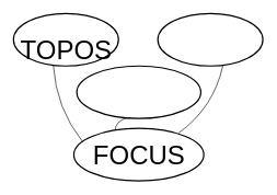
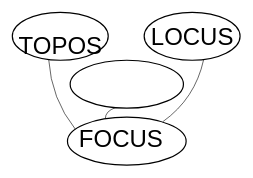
  <mxCell id="0" />
  <mxCell id="1" parent="0" />
  <mxCell id="2" value="&lt;font style=&quot;font-size: 40px&quot;&gt;TOPOS&lt;/font&gt;" style="text;html=1;align=center;verticalAlign=middle;resizable=0;points=[];autosize=1;strokeColor=none;fillColor=none;" vertex="1" parent="1"><mxGeometry x="25" y="60" width="150" height="30" as="geometry" /></mxCell>
- <mxCell id="4" value="FOCUS" style="text;html=1;align=center;verticalAlign=middle;resizable=0;points=[];autosize=1;strokeColor=none;fillColor=none;fontSize=40;" vertex="1" parent="1"><mxGeometry x="131" y="210" width="160" height="50" as="geometry" /></mxCell>
+ <mxCell id="3" value="LOCUS" style="text;html=1;align=center;verticalAlign=middle;resizable=0;points=[];autosize=1;strokeColor=none;fillColor=none;fontSize=40;" vertex="1" parent="1"><mxGeometry x="245" y="35" width="150" height="50" as="geometry" /></mxCell>
+ <mxCell id="4" value="FOCUS" style="text;html=1;align=center;verticalAlign=middle;resizable=0;points=[];autosize=1;strokeColor=none;fillColor=none;fontSize=40;" vertex="1" parent="1"><mxGeometry x="121" y="205" width="160" height="50" as="geometry" /></mxCell>
  <mxCell id="5" value="" style="ellipse;whiteSpace=wrap;html=1;fontSize=40;fillColor=none;strokeWidth=2;" vertex="1" parent="1"><mxGeometry x="20" y="20" width="160" height="80" as="geometry" /></mxCell>
  <mxCell id="6" value="" style="ellipse;whiteSpace=wrap;html=1;fontSize=40;fillColor=none;strokeWidth=2;" vertex="1" parent="1"><mxGeometry x="240" y="20" width="160" height="80" as="geometry" /></mxCell>
  <mxCell id="7" value="" style="ellipse;whiteSpace=wrap;html=1;fontSize=40;fillColor=none;strokeWidth=2;" vertex="1" parent="1"><mxGeometry x="116.5" y="100" width="189" height="80" as="geometry" /></mxCell>
  <mxCell id="8" value="" style="ellipse;whiteSpace=wrap;html=1;fontSize=40;fillColor=none;strokeWidth=2;" vertex="1" parent="1"><mxGeometry x="112" y="195" width="198" height="80" as="geometry" /></mxCell>
  <mxCell id="9" value="" style="endArrow=none;html=1;fontSize=40;exitX=0.319;exitY=0.034;exitDx=0;exitDy=0;exitPerimeter=0;entryX=0.401;entryY=0.987;entryDx=0;entryDy=0;entryPerimeter=0;curved=1;" edge="1" parent="1" source="8" target="7"><mxGeometry width="50" height="50" relative="1" as="geometry"><mxPoint x="205" y="225" as="sourcePoint" /><mxPoint x="255" y="175" as="targetPoint" /><Array as="points"><mxPoint x="175" y="185" /></Array></mxGeometry></mxCell>
  <mxCell id="10" value="" style="endArrow=none;html=1;fontSize=40;curved=1;entryX=0.62;entryY=1.001;entryDx=0;entryDy=0;entryPerimeter=0;exitX=0.803;exitY=0.096;exitDx=0;exitDy=0;exitPerimeter=0;" edge="1" parent="1" source="8"><mxGeometry width="50" height="50" relative="1" as="geometry"><mxPoint x="272.974" y="200.08" as="sourcePoint" /><mxPoint x="339.2" y="99.08" as="targetPoint" /><Array as="points"><mxPoint x="325" y="164" /></Array></mxGeometry></mxCell>
  <mxCell id="11" value="" style="endArrow=none;html=1;fontSize=40;curved=1;entryX=0.379;entryY=0.981;entryDx=0;entryDy=0;entryPerimeter=0;exitX=0.066;exitY=0.25;exitDx=0;exitDy=0;exitPerimeter=0;" edge="1" parent="1" source="8" target="5"><mxGeometry width="50" height="50" relative="1" as="geometry"><mxPoint x="205" y="225" as="sourcePoint" /><mxPoint x="255" y="175" as="targetPoint" /><Array as="points"><mxPoint x="85" y="165" /></Array></mxGeometry></mxCell>
